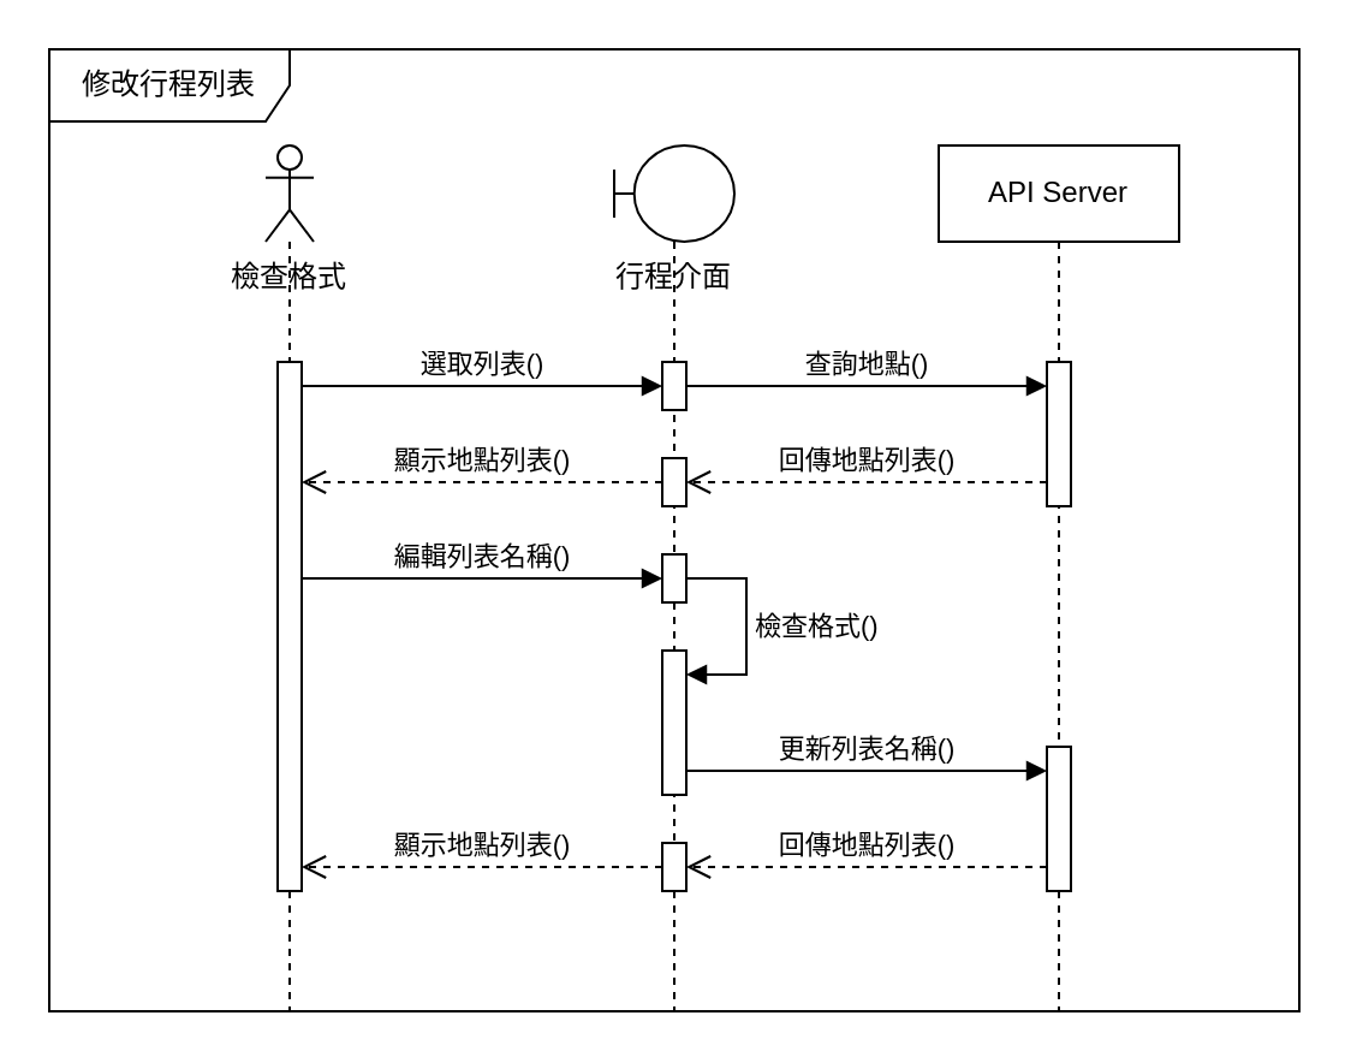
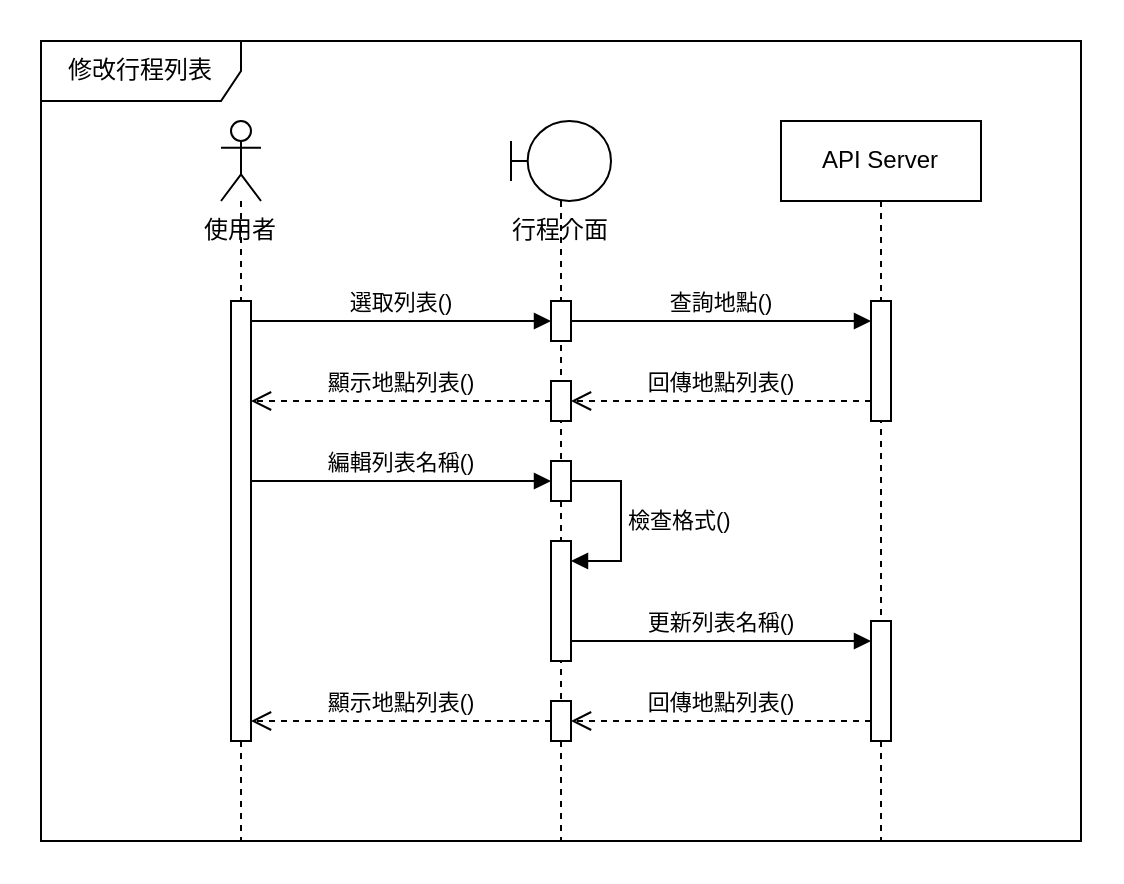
  <mxCell id="0" />
  <mxCell id="1" parent="0" />
  <mxCell id="2" value="" style="shape=umlLifeline;perimeter=lifelinePerimeter;whiteSpace=wrap;html=1;container=1;dropTarget=0;collapsible=0;recursiveResize=0;outlineConnect=0;portConstraint=eastwest;newEdgeStyle={&quot;curved&quot;:0,&quot;rounded&quot;:0};participant=umlActor;" parent="1" vertex="1"><mxGeometry x="110" y="60" width="20" height="360" as="geometry" /></mxCell>
  <mxCell id="3" value="" style="html=1;points=[[0,0,0,0,5],[0,1,0,0,-5],[1,0,0,0,5],[1,1,0,0,-5]];perimeter=orthogonalPerimeter;outlineConnect=0;targetShapes=umlLifeline;portConstraint=eastwest;newEdgeStyle={&quot;curved&quot;:0,&quot;rounded&quot;:0};" parent="2" vertex="1"><mxGeometry x="5" y="90" width="10" height="220" as="geometry" /></mxCell>
  <mxCell id="4" value="API Server" style="shape=umlLifeline;perimeter=lifelinePerimeter;whiteSpace=wrap;html=1;container=1;dropTarget=0;collapsible=0;recursiveResize=0;outlineConnect=0;portConstraint=eastwest;newEdgeStyle={&quot;curved&quot;:0,&quot;rounded&quot;:0};" parent="1" vertex="1"><mxGeometry x="390" y="60" width="100" height="360" as="geometry" /></mxCell>
  <mxCell id="5" value="選取列表()" style="html=1;verticalAlign=bottom;endArrow=block;curved=0;rounded=0;" parent="1" target="11" edge="1"><mxGeometry relative="1" as="geometry"><mxPoint x="125" y="160" as="sourcePoint" /><mxPoint x="230" y="160" as="targetPoint" /></mxGeometry></mxCell>
  <mxCell id="6" value="修改行程列表" style="shape=umlFrame;whiteSpace=wrap;html=1;pointerEvents=0;width=100;height=30;" parent="1" vertex="1"><mxGeometry x="20" y="20" width="520" height="400" as="geometry" /></mxCell>
- <mxCell id="7" value="檢查格式" style="text;html=1;align=center;verticalAlign=middle;whiteSpace=wrap;rounded=0;" parent="1" vertex="1"><mxGeometry x="90" y="100" width="60" height="30" as="geometry" /></mxCell>
+ <mxCell id="7" value="使用者" style="text;html=1;align=center;verticalAlign=middle;whiteSpace=wrap;rounded=0;" parent="1" vertex="1"><mxGeometry x="90" y="100" width="60" height="30" as="geometry" /></mxCell>
  <mxCell id="8" value="顯示地點列表()" style="html=1;verticalAlign=bottom;endArrow=open;dashed=1;endSize=8;curved=0;rounded=0;" parent="1" source="13" target="3" edge="1"><mxGeometry relative="1" as="geometry"><mxPoint x="275" y="200" as="sourcePoint" /><mxPoint x="160" y="195" as="targetPoint" /><Array as="points" /></mxGeometry></mxCell>
  <mxCell id="9" value="編輯列表名稱()" style="html=1;verticalAlign=bottom;endArrow=block;curved=0;rounded=0;" parent="1" source="3" target="12" edge="1"><mxGeometry width="80" relative="1" as="geometry"><mxPoint x="160" y="239.76" as="sourcePoint" /><mxPoint x="275" y="240" as="targetPoint" /><Array as="points"><mxPoint x="200" y="240" /></Array></mxGeometry></mxCell>
  <mxCell id="10" value="" style="shape=umlLifeline;perimeter=lifelinePerimeter;whiteSpace=wrap;html=1;container=1;dropTarget=0;collapsible=0;recursiveResize=0;outlineConnect=0;portConstraint=eastwest;newEdgeStyle={&quot;curved&quot;:0,&quot;rounded&quot;:0};participant=umlBoundary;" parent="1" vertex="1"><mxGeometry x="255" y="60" width="50" height="360" as="geometry" /></mxCell>
  <mxCell id="11" value="" style="html=1;points=[[0,0,0,0,5],[0,1,0,0,-5],[1,0,0,0,5],[1,1,0,0,-5]];perimeter=orthogonalPerimeter;outlineConnect=0;targetShapes=umlLifeline;portConstraint=eastwest;newEdgeStyle={&quot;curved&quot;:0,&quot;rounded&quot;:0};" parent="10" vertex="1"><mxGeometry x="20" y="90" width="10" height="20" as="geometry" /></mxCell>
  <mxCell id="12" value="" style="html=1;points=[[0,0,0,0,5],[0,1,0,0,-5],[1,0,0,0,5],[1,1,0,0,-5]];perimeter=orthogonalPerimeter;outlineConnect=0;targetShapes=umlLifeline;portConstraint=eastwest;newEdgeStyle={&quot;curved&quot;:0,&quot;rounded&quot;:0};" parent="10" vertex="1"><mxGeometry x="20" y="170" width="10" height="20" as="geometry" /></mxCell>
  <mxCell id="13" value="" style="html=1;points=[[0,0,0,0,5],[0,1,0,0,-5],[1,0,0,0,5],[1,1,0,0,-5]];perimeter=orthogonalPerimeter;outlineConnect=0;targetShapes=umlLifeline;portConstraint=eastwest;newEdgeStyle={&quot;curved&quot;:0,&quot;rounded&quot;:0};" parent="10" vertex="1"><mxGeometry x="20" y="130" width="10" height="20" as="geometry" /></mxCell>
  <mxCell id="14" value="" style="html=1;points=[[0,0,0,0,5],[0,1,0,0,-5],[1,0,0,0,5],[1,1,0,0,-5]];perimeter=orthogonalPerimeter;outlineConnect=0;targetShapes=umlLifeline;portConstraint=eastwest;newEdgeStyle={&quot;curved&quot;:0,&quot;rounded&quot;:0};" parent="10" vertex="1"><mxGeometry x="20" y="210" width="10" height="60" as="geometry" /></mxCell>
  <mxCell id="15" value="檢查格式()" style="html=1;align=left;spacingLeft=2;endArrow=block;rounded=0;edgeStyle=orthogonalEdgeStyle;curved=0;rounded=0;" parent="10" source="12" target="14" edge="1"><mxGeometry relative="1" as="geometry"><mxPoint x="25" y="190" as="sourcePoint" /><Array as="points"><mxPoint x="55" y="180" /><mxPoint x="55" y="220" /></Array></mxGeometry></mxCell>
  <mxCell id="16" value="行程&lt;span style=&quot;background-color: transparent; color: light-dark(rgb(0, 0, 0), rgb(255, 255, 255));&quot;&gt;介面&lt;/span&gt;" style="text;html=1;align=center;verticalAlign=middle;whiteSpace=wrap;rounded=0;" parent="1" vertex="1"><mxGeometry x="230" y="100" width="100" height="30" as="geometry" /></mxCell>
  <mxCell id="17" value="" style="html=1;points=[[0,0,0,0,5],[0,1,0,0,-5],[1,0,0,0,5],[1,1,0,0,-5]];perimeter=orthogonalPerimeter;outlineConnect=0;targetShapes=umlLifeline;portConstraint=eastwest;newEdgeStyle={&quot;curved&quot;:0,&quot;rounded&quot;:0};" parent="1" vertex="1"><mxGeometry x="435" y="150" width="10" height="60" as="geometry" /></mxCell>
  <mxCell id="18" value="查詢地點()" style="html=1;verticalAlign=bottom;endArrow=block;curved=0;rounded=0;" parent="1" source="11" target="17" edge="1"><mxGeometry width="80" relative="1" as="geometry"><mxPoint x="313" y="160" as="sourcePoint" /><mxPoint x="393" y="160" as="targetPoint" /></mxGeometry></mxCell>
  <mxCell id="19" value="回傳地點列表()" style="html=1;verticalAlign=bottom;endArrow=open;dashed=1;endSize=8;curved=0;rounded=0;" parent="1" source="17" target="13" edge="1"><mxGeometry relative="1" as="geometry"><mxPoint x="545" y="199.66" as="sourcePoint" /><mxPoint x="465" y="199.66" as="targetPoint" /><Array as="points"><mxPoint x="350" y="200" /></Array></mxGeometry></mxCell>
  <mxCell id="20" value="" style="html=1;points=[[0,0,0,0,5],[0,1,0,0,-5],[1,0,0,0,5],[1,1,0,0,-5]];perimeter=orthogonalPerimeter;outlineConnect=0;targetShapes=umlLifeline;portConstraint=eastwest;newEdgeStyle={&quot;curved&quot;:0,&quot;rounded&quot;:0};" parent="1" vertex="1"><mxGeometry x="435" y="310" width="10" height="60" as="geometry" /></mxCell>
  <mxCell id="21" value="回傳地點列表()" style="html=1;verticalAlign=bottom;endArrow=open;dashed=1;endSize=8;curved=0;rounded=0;" parent="1" source="20" target="24" edge="1"><mxGeometry relative="1" as="geometry"><mxPoint x="430" y="360" as="sourcePoint" /><mxPoint x="460" y="360" as="targetPoint" /><Array as="points"><mxPoint x="360" y="360" /></Array></mxGeometry></mxCell>
  <mxCell id="22" value="更新列表名稱()" style="html=1;verticalAlign=bottom;endArrow=block;curved=0;rounded=0;" parent="1" target="20" edge="1"><mxGeometry width="80" relative="1" as="geometry"><mxPoint x="285" y="320" as="sourcePoint" /><mxPoint x="554" y="400" as="targetPoint" /></mxGeometry></mxCell>
  <mxCell id="23" value="顯示地點列表()" style="html=1;verticalAlign=bottom;endArrow=open;dashed=1;endSize=8;curved=0;rounded=0;" parent="1" source="24" edge="1"><mxGeometry relative="1" as="geometry"><mxPoint x="390" y="359.76" as="sourcePoint" /><mxPoint x="125" y="360" as="targetPoint" /></mxGeometry></mxCell>
  <mxCell id="24" value="" style="html=1;points=[[0,0,0,0,5],[0,1,0,0,-5],[1,0,0,0,5],[1,1,0,0,-5]];perimeter=orthogonalPerimeter;outlineConnect=0;targetShapes=umlLifeline;portConstraint=eastwest;newEdgeStyle={&quot;curved&quot;:0,&quot;rounded&quot;:0};" parent="1" vertex="1"><mxGeometry x="275" y="350" width="10" height="20" as="geometry" /></mxCell>
